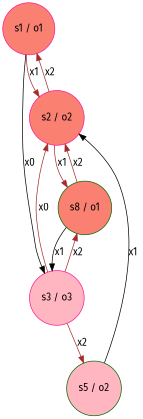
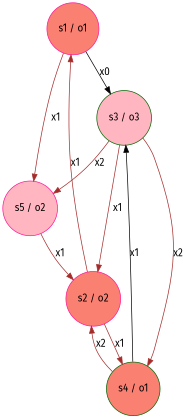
  digraph {
    fontname="Fira Sans"
    node [color=darkgreen fillcolor=salmon fontname="Fira Sans" shape=circle style=filled]
    edge [color=brown fontname="Fira Sans"]
    n1 [color=deeppink label="s1 / o1"]
    n2 [color=deeppink label="s2 / o2"]
-   n3 [color=deeppink fillcolor=lightpink label="s3 / o3"]
-   n4 [label="s8 / o1"]
-   n5 [fillcolor=lightpink label="s5 / o2"]
-   n1 -> n2 [label="x1 "]
+   n3 [fillcolor=lightpink label="s3 / o3"]
+   n4 [label="s4 / o1"]
+   n5 [color=deeppink fillcolor=lightpink label="s5 / o2"]
+   n1 -> n5 [label="x1 "]
    n1 -> n3 [color=black label="x0 "]
-   n2 -> n1 [label="x2 "]
+   n2 -> n1 [label="x1 "]
    n2 -> n4 [label="x1 "]
-   n3 -> n2 [label="x0 "]
+   n3 -> n2 [label="x1 "]
    n3 -> n4 [label="x2 "]
    n3 -> n5 [label="x2 "]
    n4 -> n2 [label="x2 "]
    n4 -> n3 [color=black label="x1 "]
-   n5 -> n2 [color=black label="x1 "]
+   n5 -> n2 [label="x1 "]
  }
